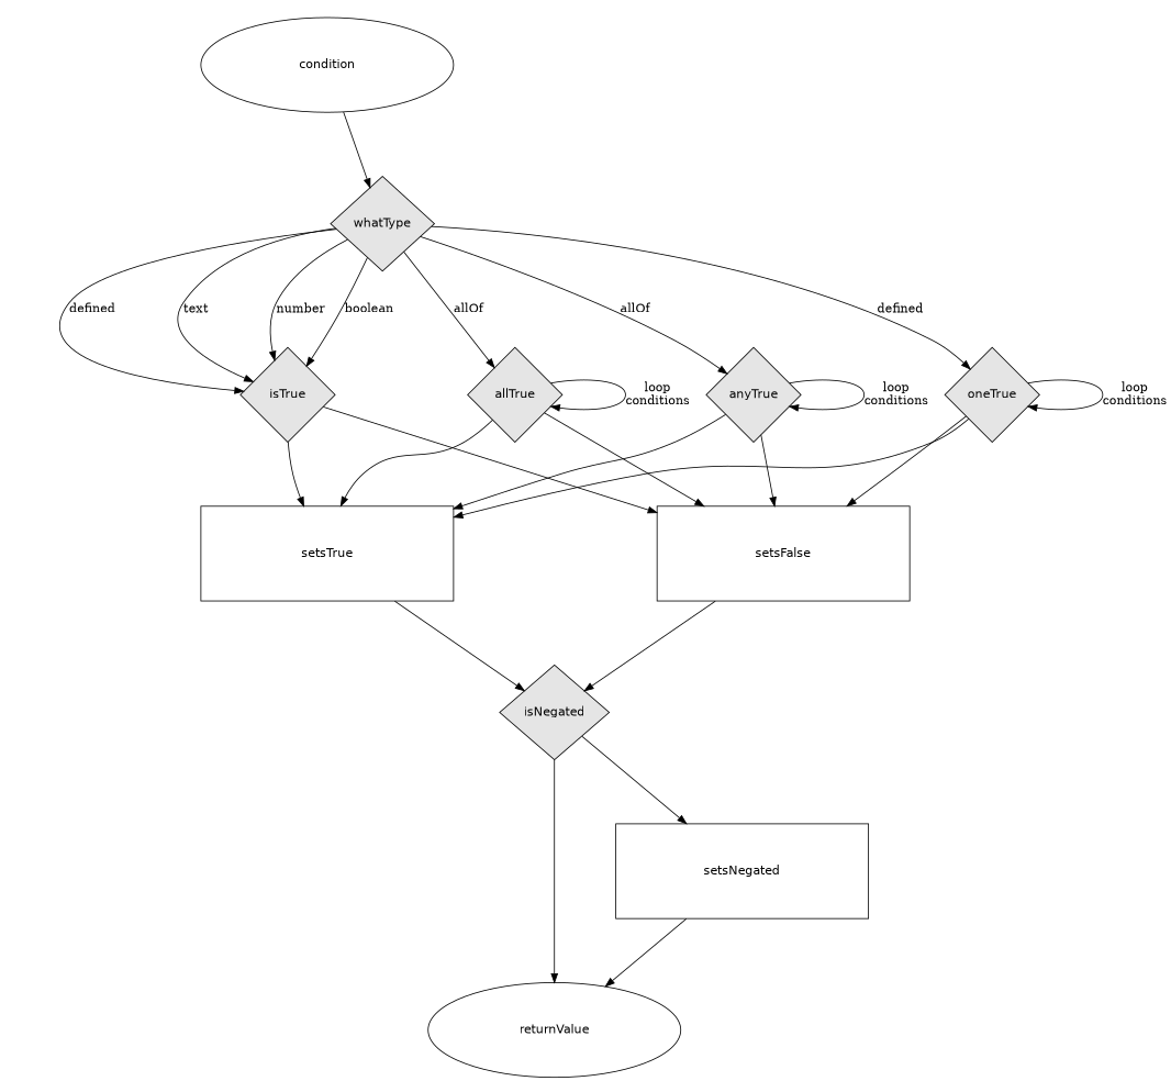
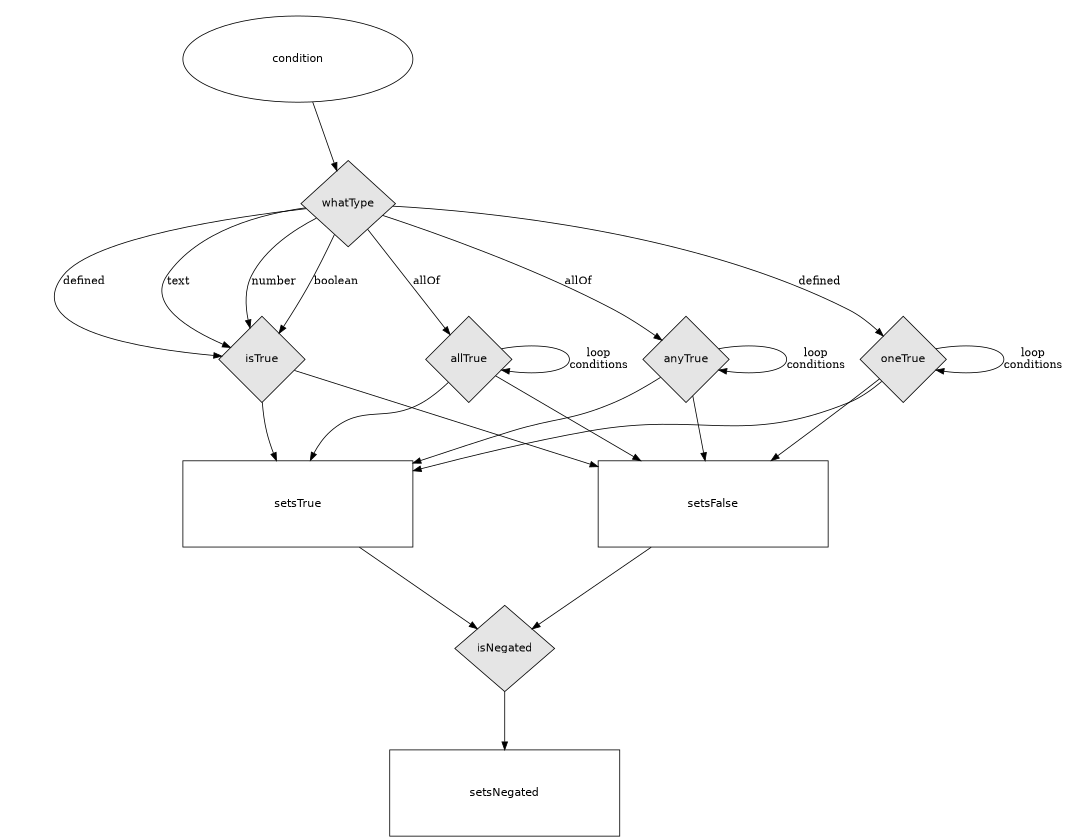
  digraph {
    newrank=true
    nodesep=1
    ranksep=1
    node [fillcolor=gray90 fontcolor=black fontname=helvetica shape=diamond style=filled]
    allTrue [height=1.5 width=1.5]
    anyTrue [height=1.5 width=1.5]
    oneTrue [height=1.5 width=1.5]
    isTrue [height=1.5 width=1.5]
    setsTrue [fillcolor=white height=1.5 shape=box width=4 style=""]
    condition [fillcolor=white height=1.5 shape=ellipse width=4 style=""]
    whatType [height=1.5 width=1.5]
    setsFalse [fillcolor=white height=1.5 shape=box width=4 style=""]
    isNegated [height=1.5 width=1.5]
    setsNegated [fillcolor=white height=1.5 shape=box width=4 style=""]
-   returnValue [fillcolor=white height=1.5 shape=ellipse width=4 style=""]
    subgraph sub_1 {
      rank=same
      allTrue
      anyTrue
      oneTrue
      isTrue
    }
    subgraph cluster_2 {
      style=invis
      isTrue
      setsTrue
      condition
      whatType
    }
    subgraph cluster_3 {
      style=invis
      anyTrue
      setsFalse
    }
    allTrue -> allTrue [label=<loop<br/>conditions>]
    allTrue -> setsTrue
    allTrue -> setsFalse
    anyTrue -> anyTrue [label=<loop<br/>conditions>]
    anyTrue -> setsTrue
    anyTrue -> setsFalse
    oneTrue -> oneTrue [label=<loop<br/>conditions>]
    oneTrue -> setsTrue
    oneTrue -> setsFalse
    isTrue -> setsTrue
    isTrue -> setsFalse
    setsTrue -> isNegated
    condition -> whatType
    whatType -> allTrue [label=allOf]
    whatType -> anyTrue [label=allOf]
    whatType -> oneTrue [label=defined]
    whatType -> isTrue [label=defined]
    whatType -> isTrue [label=text]
    whatType -> isTrue [label=number]
    whatType -> isTrue [label=boolean]
    setsFalse -> isNegated
    isNegated -> setsNegated
-   isNegated -> returnValue
-   setsNegated -> returnValue
  }
